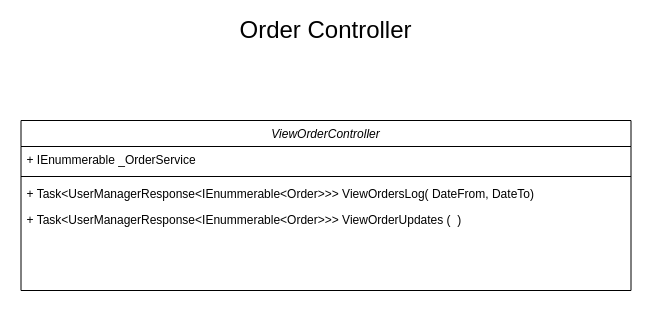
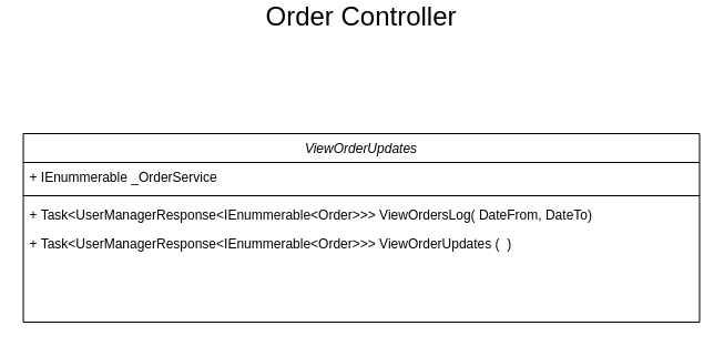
  <mxCell id="0" />
  <mxCell id="1" parent="0" />
- <mxCell id="2" value="&lt;font style=&quot;font-size: 24px&quot;&gt;Order Controller&lt;br&gt;&lt;/font&gt;" style="text;html=1;strokeColor=none;fillColor=none;align=center;verticalAlign=middle;whiteSpace=wrap;rounded=0;" vertex="1" parent="1"><mxGeometry x="233" y="20" width="185" height="20" as="geometry" /></mxCell>
- <mxCell id="3" value="ViewOrderController" style="swimlane;fontStyle=2;align=center;verticalAlign=top;childLayout=stackLayout;horizontal=1;startSize=26;horizontalStack=0;resizeParent=1;resizeLast=0;collapsible=1;marginBottom=0;rounded=0;shadow=0;strokeWidth=1;" vertex="1" parent="1"><mxGeometry x="20.5" y="120" width="610" height="170" as="geometry"><mxRectangle x="230" y="140" width="160" height="26" as="alternateBounds" /></mxGeometry></mxCell>
+ <mxCell id="2" value="&lt;font style=&quot;font-size: 24px&quot;&gt;Order Controller&lt;br&gt;&lt;/font&gt;" style="text;html=1;strokeColor=none;fillColor=none;align=center;verticalAlign=middle;whiteSpace=wrap;rounded=0;" vertex="1" parent="1"><mxGeometry x="233" y="5" width="185" height="20" as="geometry" /></mxCell>
+ <mxCell id="3" value="ViewOrderUpdates" style="swimlane;fontStyle=2;align=center;verticalAlign=top;childLayout=stackLayout;horizontal=1;startSize=26;horizontalStack=0;resizeParent=1;resizeLast=0;collapsible=1;marginBottom=0;rounded=0;shadow=0;strokeWidth=1;" vertex="1" parent="1"><mxGeometry x="20.5" y="120" width="610" height="170" as="geometry"><mxRectangle x="230" y="140" width="160" height="26" as="alternateBounds" /></mxGeometry></mxCell>
  <mxCell id="4" value="+ IEnummerable _OrderService" style="text;align=left;verticalAlign=top;spacingLeft=4;spacingRight=4;overflow=hidden;rotatable=0;points=[[0,0.5],[1,0.5]];portConstraint=eastwest;rounded=0;shadow=0;html=0;" vertex="1" parent="3"><mxGeometry y="26" width="610" height="26" as="geometry" /></mxCell>
  <mxCell id="5" value="" style="line;html=1;strokeWidth=1;align=left;verticalAlign=middle;spacingTop=-1;spacingLeft=3;spacingRight=3;rotatable=0;labelPosition=right;points=[];portConstraint=eastwest;" vertex="1" parent="3"><mxGeometry y="52" width="610" height="8" as="geometry" /></mxCell>
  <mxCell id="6" value="+ Task&lt;UserManagerResponse&lt;IEnummerable&lt;Order&gt;&gt;&gt; ViewOrdersLog( DateFrom, DateTo)" style="text;align=left;verticalAlign=top;spacingLeft=4;spacingRight=4;overflow=hidden;rotatable=0;points=[[0,0.5],[1,0.5]];portConstraint=eastwest;rounded=0;shadow=0;html=0;" vertex="1" parent="3"><mxGeometry y="60" width="610" height="26" as="geometry" /></mxCell>
  <mxCell id="7" value="+ Task&lt;UserManagerResponse&lt;IEnummerable&lt;Order&gt;&gt;&gt; ViewOrderUpdates (  )" style="text;align=left;verticalAlign=top;spacingLeft=4;spacingRight=4;overflow=hidden;rotatable=0;points=[[0,0.5],[1,0.5]];portConstraint=eastwest;rounded=0;shadow=0;html=0;" vertex="1" parent="3"><mxGeometry y="86" width="610" height="26" as="geometry" /></mxCell>
